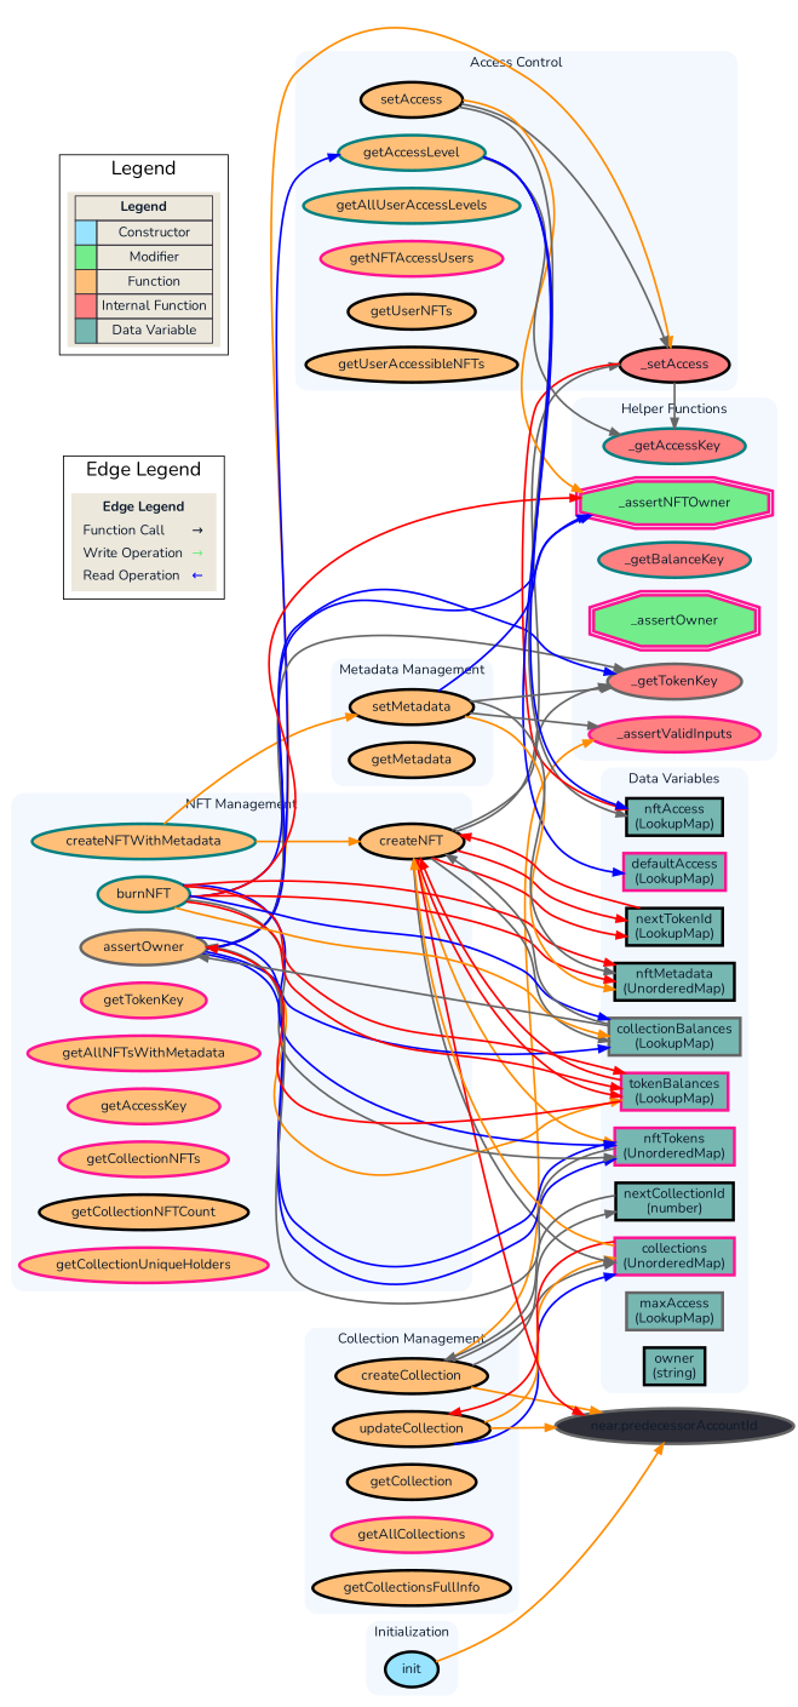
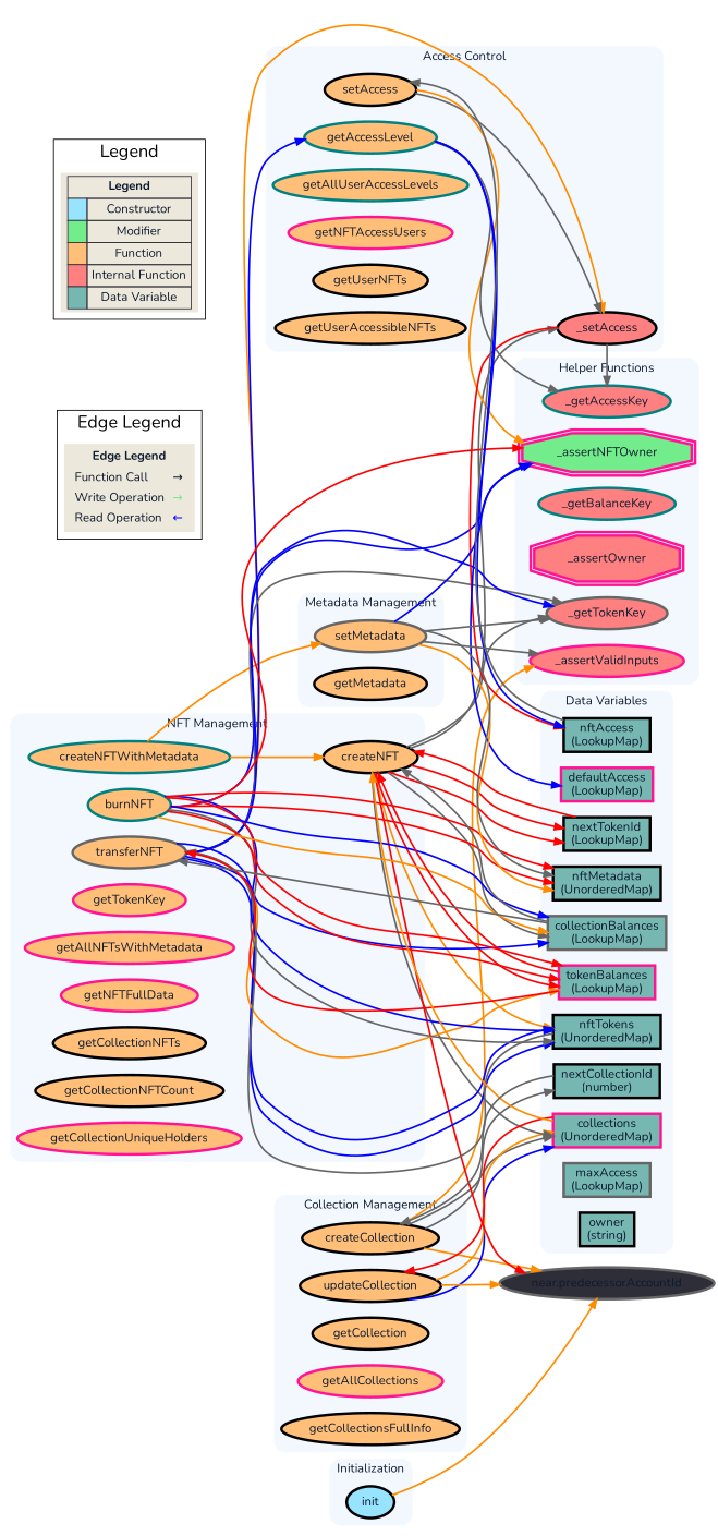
  digraph {
    bgcolor=white
    compound=true
    fontname=Nunito
    rankdir=LR
    node [color=black fillcolor="#FFBF78" fontcolor="#0B192C" fontname=Nunito penwidth=3 style=filled]
    edge [color=gray40 fontcolor="#0B192C" fontname=Nunito penwidth=2 style=bold]
    n1 [fillcolor="#98E4FF" label=init]
    n2 [label=createCollection]
    n3 [label=updateCollection]
    n4 [label=getCollection]
    n5 [color=deeppink label=getAllCollections]
    n6 [label=getCollectionsFullInfo]
    n7 [label=createNFT]
    n8 [color=teal label=createNFTWithMetadata]
-   n9 [color=gray40 label=assertOwner]
+   n9 [color=gray40 label=transferNFT]
    n10 [color=teal label=burnNFT]
    n11 [color=deeppink label=getTokenKey]
    n12 [color=deeppink label=getAllNFTsWithMetadata]
-   n13 [color=deeppink label=getAccessKey]
-   n14 [color=deeppink label=getCollectionNFTs]
+   n13 [color=deeppink label=getNFTFullData]
+   n14 [label=getCollectionNFTs]
    n15 [label=getCollectionNFTCount]
    n16 [color=deeppink label=getCollectionUniqueHolders]
    n17 [label=setAccess]
    n18 [fillcolor="#FF8080" label=_setAccess]
    n19 [color=teal label=getAccessLevel]
    n20 [color=teal label=getAllUserAccessLevels]
    n21 [color=deeppink label=getNFTAccessUsers]
    n22 [label=getUserNFTs]
    n23 [label=getUserAccessibleNFTs]
-   n24 [label=setMetadata]
+   n24 [color=gray40 label=setMetadata]
    n25 [label=getMetadata]
    n26 [color=gray40 fillcolor="#FF8080" label=_getTokenKey]
    n27 [color=teal fillcolor="#FF8080" label=_getAccessKey]
    n28 [color=teal fillcolor="#FF8080" label=_getBalanceKey]
-   n29 [color=deeppink fillcolor="#73EC8B" label=_assertOwner shape=doubleoctagon]
+   n29 [color=deeppink fillcolor="#FF8080" label=_assertOwner shape=doubleoctagon]
    n30 [color=deeppink fillcolor="#73EC8B" label=_assertNFTOwner shape=doubleoctagon]
    n31 [color=deeppink fillcolor="#FF8080" label=_assertValidInputs]
-   n32 [color=deeppink fillcolor="#76B7B2" label="nftTokens\n(UnorderedMap)" shape=rectangle]
+   n32 [fillcolor="#76B7B2" label="nftTokens\n(UnorderedMap)" shape=rectangle]
    n33 [fillcolor="#76B7B2" label="nftMetadata\n(UnorderedMap)" shape=rectangle]
    n34 [color=deeppink fillcolor="#76B7B2" label="tokenBalances\n(LookupMap)" shape=rectangle]
    n35 [color=gray40 fillcolor="#76B7B2" label="collectionBalances\n(LookupMap)" shape=rectangle]
    n36 [color=deeppink fillcolor="#76B7B2" label="collections\n(UnorderedMap)" shape=rectangle]
    n37 [fillcolor="#76B7B2" label="nextTokenId\n(LookupMap)" shape=rectangle]
    n38 [fillcolor="#76B7B2" label="nextCollectionId\n(number)" shape=rectangle]
    n39 [fillcolor="#76B7B2" label="nftAccess\n(LookupMap)" shape=rectangle]
    n40 [color=deeppink fillcolor="#76B7B2" label="defaultAccess\n(LookupMap)" shape=rectangle]
    n41 [color=gray40 fillcolor="#76B7B2" label="maxAccess\n(LookupMap)" shape=rectangle]
    n42 [fillcolor="#76B7B2" label="owner\n(string)" shape=rectangle]
    n43 [color="#2E2E38" fillcolor="#EDE8DC" label=<       <TABLE BORDER="0" CELLBORDER="0" CELLSPACING="0" CELLPADDING="4">         <TR><TD COLSPAN="2"><B>Edge Legend</B></TD></TR>         <TR>           <TD ALIGN="LEFT">Function Call</TD>           <TD><FONT COLOR="#0B192C">&#8594;</FONT></TD>         </TR>         <TR>           <TD ALIGN="LEFT">Write Operation</TD>           <TD><FONT COLOR="#73EC8B">&#8594;</FONT></TD>         </TR>         <TR>           <TD ALIGN="LEFT">Read Operation</TD>           <TD><FONT COLOR="blue">&#8592;</FONT></TD>         </TR>       </TABLE>     > shape=plaintext]
    n44 [color="#2E2E38" fillcolor="#EDE8DC" label=<       <TABLE BORDER="0" CELLBORDER="1" CELLSPACING="0" CELLPADDING="4">         <TR><TD COLSPAN="2"><B>Legend</B></TD></TR>         <TR>           <TD BGCOLOR="#98E4FF">&nbsp;&nbsp;&nbsp;</TD>           <TD>Constructor</TD>         </TR>         <TR>           <TD BGCOLOR="#73EC8B">&nbsp;&nbsp;&nbsp;</TD>           <TD>Modifier</TD>         </TR>         <TR>           <TD BGCOLOR="#FFBF78">&nbsp;&nbsp;&nbsp;</TD>           <TD>Function</TD>         </TR>         <TR>           <TD BGCOLOR="#FF8080">&nbsp;&nbsp;&nbsp;</TD>           <TD>Internal Function</TD>         </TR>         <TR>           <TD BGCOLOR="#76B7B2">&nbsp;&nbsp;&nbsp;</TD>           <TD>Data Variable</TD>         </TR>       </TABLE>     > shape=plaintext]
    "near.predecessorAccountId" [color=gray40 fillcolor="#2E2E38"]
    subgraph cluster_1 {
      bgcolor="#F3F8FF"
      color="#F3F8FF"
      fontcolor="#0B192C"
      label=Initialization
      style=rounded
      n1
    }
    subgraph cluster_2 {
      bgcolor="#F3F8FF"
      color="#F3F8FF"
      fontcolor="#0B192C"
      label="Collection Management"
      style=rounded
      n2
      n3
      n4
      n5
      n6
    }
    subgraph cluster_3 {
      bgcolor="#F3F8FF"
      color="#F3F8FF"
      fontcolor="#0B192C"
      label="Data Variables"
      style=rounded
      n32
      n33
      n34
      n35
      n36
      n37
      n38
      n39
      n40
      n41
      n42
    }
    subgraph cluster_4 {
      bgcolor="#F3F8FF"
      color="#F3F8FF"
      fontcolor="#0B192C"
      label="NFT Management"
      style=rounded
      n7
      n8
      n9
      n10
      n11
      n12
      n13
      n14
      n15
      n16
    }
    subgraph cluster_5 {
      bgcolor="#F3F8FF"
      color="#F3F8FF"
      fontcolor="#0B192C"
      label="Access Control"
      style=rounded
      n17
      n18
      n19
      n20
      n21
      n22
      n23
    }
    subgraph cluster_6 {
      fontsize=20
      label="Edge Legend"
      n43
    }
    subgraph cluster_7 {
      bgcolor="#F3F8FF"
      color="#F3F8FF"
      fontcolor="#0B192C"
      label="Metadata Management"
      style=rounded
      n24
      n25
    }
    subgraph cluster_8 {
      bgcolor="#F3F8FF"
      color="#F3F8FF"
      fontcolor="#0B192C"
      label="Helper Functions"
      style=rounded
      n26
      n27
      n28
      n29
      n30
      n31
    }
    subgraph cluster_9 {
      fontsize=20
      label=Legend
      n44
    }
    n1 -> "near.predecessorAccountId" [color=darkorange style=solid]
    n2 -> n31 [color=darkorange]
    n2 -> n36
    n2 -> n38 [style=solid]
    n2 -> "near.predecessorAccountId" [color=darkorange style=solid]
    n3 -> n36 [color=blue]
    n3 -> n36 [color=darkorange]
    n3 -> "near.predecessorAccountId" [color=darkorange style=solid]
    n7 -> n18 [style=solid]
    n7 -> n26
    n7 -> n32 [color=darkorange]
    n7 -> n34 [color=red style=solid]
    n7 -> n35 [style=solid]
    n7 -> n36 [style=solid]
    n7 -> n37 [color=red]
    n7 -> n37 [color=red]
    n7 -> "near.predecessorAccountId" [color=red style=solid]
    n8 -> n7 [color=darkorange style=solid]
    n8 -> n24 [color=darkorange style=solid]
    n9 -> n18 [color=darkorange]
    n9 -> n19 [color=blue style=solid]
    n9 -> n26
    n9 -> n30 [color=blue style=solid]
    n9 -> n32 [color=blue style=solid]
    n9 -> n32 [color=blue]
    n9 -> n34 [color=darkorange style=solid]
    n9 -> n35 [color=blue]
    n10 -> n26 [color=blue style=solid]
    n10 -> n30 [color=red style=solid]
    n10 -> n32
    n10 -> n32 [color=blue]
    n10 -> n33 [color=red]
    n10 -> n33 [color=red style=solid]
    n10 -> n34 [color=red style=solid]
    n10 -> n34 [color=red style=solid]
    n10 -> n35 [color=darkorange style=solid]
    n10 -> n35 [color=blue]
    n17 -> n18 [style=solid]
    n17 -> n30 [color=darkorange style=solid]
-   n17 -> n39 [style=solid]
+   n39 -> n17 [style=solid]
    n18 -> n27
    n18 -> n39 [color=red]
    n19 -> n27 [style=solid]
    n19 -> n39 [color=blue]
    n19 -> n40 [color=blue]
    n24 -> n26
    n24 -> n30 [color=blue style=solid]
    n24 -> n31
    n24 -> n33 [color=darkorange style=solid]
    n24 -> n33
    n32 -> n9 [style=solid]
    n34 -> n7 [color=red]
    n34 -> n9 [color=red]
    n35 -> n7
    n35 -> n9
    n36 -> n3 [color=red style=solid]
    n36 -> n7 [color=darkorange]
    n37 -> n7 [color=red]
    n38 -> n2
  }
